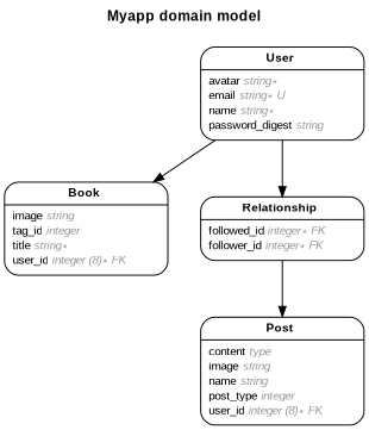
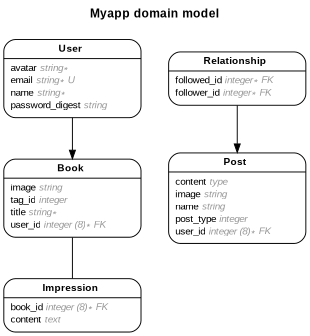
  digraph {
    concentrate=true
    fontname="Arial Bold"
    fontsize=13
    label="Myapp domain model\n\n"
    labelloc=t
    nodesep=0.4
    rankdir=TB
    ranksep=0.5
    splines=spline
    node [fontname=Arial fontsize=10 margin="0.07,0.05" penwidth=1.0 shape=Mrecord]
    edge [arrowhead=normal arrowsize=0.9 arrowtail=none dir=both fontname=Arial fontsize=7 labelangle=32 labeldistance=1.8 penwidth=1.0 weight=2]
    n1 [label=<{<table border="0" align="center" cellspacing="0.5" cellpadding="0" width="134">   <tr><td align="center" valign="bottom" width="130"><font face="Arial Bold" point-size="11">Book</font></td></tr> </table> | <table border="0" align="left" cellspacing="2" cellpadding="0" width="134">   <tr><td align="left" width="130" port="image">image <font face="Arial Italic" color="grey60">string</font></td></tr>   <tr><td align="left" width="130" port="tag_id">tag_id <font face="Arial Italic" color="grey60">integer</font></td></tr>   <tr><td align="left" width="130" port="title">title <font face="Arial Italic" color="grey60">string ∗</font></td></tr>   <tr><td align="left" width="130" port="user_id">user_id <font face="Arial Italic" color="grey60">integer (8) ∗ FK</font></td></tr> </table> }>]
+   n2 [label=<{<table border="0" align="center" cellspacing="0.5" cellpadding="0" width="134">   <tr><td align="center" valign="bottom" width="130"><font face="Arial Bold" point-size="11">Impression</font></td></tr> </table> | <table border="0" align="left" cellspacing="2" cellpadding="0" width="134">   <tr><td align="left" width="130" port="book_id">book_id <font face="Arial Italic" color="grey60">integer (8) ∗ FK</font></td></tr>   <tr><td align="left" width="130" port="content">content <font face="Arial Italic" color="grey60">text</font></td></tr> </table> }>]
    n3 [label=<{<table border="0" align="center" cellspacing="0.5" cellpadding="0" width="134">   <tr><td align="center" valign="bottom" width="130"><font face="Arial Bold" point-size="11">Post</font></td></tr> </table> | <table border="0" align="left" cellspacing="2" cellpadding="0" width="134">   <tr><td align="left" width="130" port="content">content <font face="Arial Italic" color="grey60">type</font></td></tr>   <tr><td align="left" width="130" port="image">image <font face="Arial Italic" color="grey60">string</font></td></tr>   <tr><td align="left" width="130" port="name">name <font face="Arial Italic" color="grey60">string</font></td></tr>   <tr><td align="left" width="130" port="post_type">post_type <font face="Arial Italic" color="grey60">integer</font></td></tr>   <tr><td align="left" width="130" port="user_id">user_id <font face="Arial Italic" color="grey60">integer (8) ∗ FK</font></td></tr> </table> }>]
    n4 [label=<{<table border="0" align="center" cellspacing="0.5" cellpadding="0" width="134">   <tr><td align="center" valign="bottom" width="130"><font face="Arial Bold" point-size="11">Relationship</font></td></tr> </table> | <table border="0" align="left" cellspacing="2" cellpadding="0" width="134">   <tr><td align="left" width="130" port="followed_id">followed_id <font face="Arial Italic" color="grey60">integer ∗ FK</font></td></tr>   <tr><td align="left" width="130" port="follower_id">follower_id <font face="Arial Italic" color="grey60">integer ∗ FK</font></td></tr> </table> }>]
    n5 [label=<{<table border="0" align="center" cellspacing="0.5" cellpadding="0" width="134">   <tr><td align="center" valign="bottom" width="130"><font face="Arial Bold" point-size="11">User</font></td></tr> </table> | <table border="0" align="left" cellspacing="2" cellpadding="0" width="134">   <tr><td align="left" width="130" port="avatar">avatar <font face="Arial Italic" color="grey60">string ∗</font></td></tr>   <tr><td align="left" width="130" port="email">email <font face="Arial Italic" color="grey60">string ∗ U</font></td></tr>   <tr><td align="left" width="130" port="name">name <font face="Arial Italic" color="grey60">string ∗</font></td></tr>   <tr><td align="left" width="130" port="password_digest">password_digest <font face="Arial Italic" color="grey60">string</font></td></tr> </table> }>]
+   n1 -> n2 [arrowhead=none]
    n4 -> n3
    n5 -> n1
-   n5 -> n4 [weight=4]
  }
